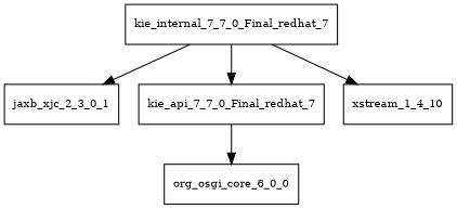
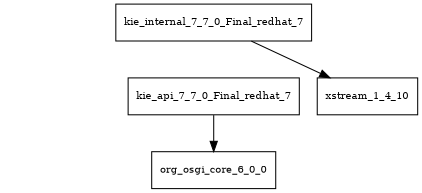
  digraph {
    node [fontsize=10.0 shape=box]
    kie_internal_7_7_0_Final_redhat_7
-   jaxb_xjc_2_3_0_1
    kie_api_7_7_0_Final_redhat_7
    xstream_1_4_10
    org_osgi_core_6_0_0
-   kie_internal_7_7_0_Final_redhat_7 -> jaxb_xjc_2_3_0_1
-   kie_internal_7_7_0_Final_redhat_7 -> kie_api_7_7_0_Final_redhat_7
    kie_internal_7_7_0_Final_redhat_7 -> xstream_1_4_10
    kie_api_7_7_0_Final_redhat_7 -> org_osgi_core_6_0_0
  }
